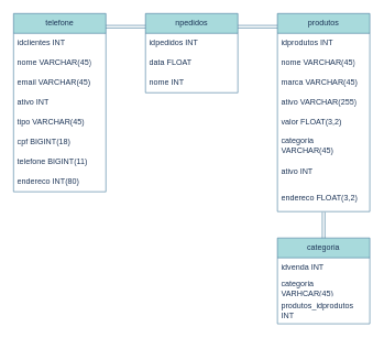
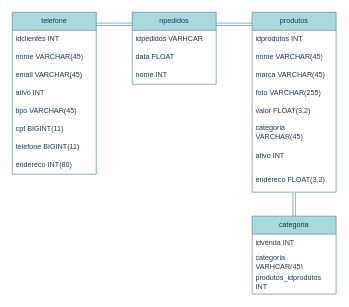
  <mxCell id="0" />
  <mxCell id="1" parent="0" />
  <mxCell id="2" value="telefone" style="swimlane;fontStyle=0;childLayout=stackLayout;horizontal=1;startSize=30;horizontalStack=0;resizeParent=1;resizeParentMax=0;resizeLast=0;collapsible=1;marginBottom=0;whiteSpace=wrap;html=1;labelBackgroundColor=none;fillColor=#A8DADC;strokeColor=#457B9D;fontColor=#1D3557;" vertex="1" parent="1"><mxGeometry x="20" y="20" width="140" height="270" as="geometry" /></mxCell>
  <mxCell id="3" value="idclientes INT" style="text;strokeColor=none;fillColor=none;align=left;verticalAlign=middle;spacingLeft=4;spacingRight=4;overflow=hidden;points=[[0,0.5],[1,0.5]];portConstraint=eastwest;rotatable=0;whiteSpace=wrap;html=1;labelBackgroundColor=none;fontColor=#1D3557;" vertex="1" parent="2"><mxGeometry y="30" width="140" height="30" as="geometry" /></mxCell>
  <mxCell id="4" value="nome VARCHAR(45)" style="text;strokeColor=none;fillColor=none;align=left;verticalAlign=middle;spacingLeft=4;spacingRight=4;overflow=hidden;points=[[0,0.5],[1,0.5]];portConstraint=eastwest;rotatable=0;whiteSpace=wrap;html=1;labelBackgroundColor=none;fontColor=#1D3557;" vertex="1" parent="2"><mxGeometry y="60" width="140" height="30" as="geometry" /></mxCell>
  <mxCell id="5" value="email VARCHAR(45)" style="text;strokeColor=none;fillColor=none;align=left;verticalAlign=middle;spacingLeft=4;spacingRight=4;overflow=hidden;points=[[0,0.5],[1,0.5]];portConstraint=eastwest;rotatable=0;whiteSpace=wrap;html=1;labelBackgroundColor=none;fontColor=#1D3557;" vertex="1" parent="2"><mxGeometry y="90" width="140" height="30" as="geometry" /></mxCell>
  <mxCell id="6" value="ativo INT" style="text;strokeColor=none;fillColor=none;align=left;verticalAlign=middle;spacingLeft=4;spacingRight=4;overflow=hidden;points=[[0,0.5],[1,0.5]];portConstraint=eastwest;rotatable=0;whiteSpace=wrap;html=1;labelBackgroundColor=none;fontColor=#1D3557;" vertex="1" parent="2"><mxGeometry y="120" width="140" height="30" as="geometry" /></mxCell>
  <mxCell id="7" value="tipo VARCHAR(45)" style="text;strokeColor=none;fillColor=none;align=left;verticalAlign=middle;spacingLeft=4;spacingRight=4;overflow=hidden;points=[[0,0.5],[1,0.5]];portConstraint=eastwest;rotatable=0;whiteSpace=wrap;html=1;labelBackgroundColor=none;fontColor=#1D3557;" vertex="1" parent="2"><mxGeometry y="150" width="140" height="30" as="geometry" /></mxCell>
- <mxCell id="8" value="cpf BIGINT(18)" style="text;strokeColor=none;fillColor=none;align=left;verticalAlign=middle;spacingLeft=4;spacingRight=4;overflow=hidden;points=[[0,0.5],[1,0.5]];portConstraint=eastwest;rotatable=0;whiteSpace=wrap;html=1;labelBackgroundColor=none;fontColor=#1D3557;" vertex="1" parent="2"><mxGeometry y="180" width="140" height="30" as="geometry" /></mxCell>
+ <mxCell id="8" value="cpf BIGINT(11)" style="text;strokeColor=none;fillColor=none;align=left;verticalAlign=middle;spacingLeft=4;spacingRight=4;overflow=hidden;points=[[0,0.5],[1,0.5]];portConstraint=eastwest;rotatable=0;whiteSpace=wrap;html=1;labelBackgroundColor=none;fontColor=#1D3557;" vertex="1" parent="2"><mxGeometry y="180" width="140" height="30" as="geometry" /></mxCell>
  <mxCell id="9" value="&lt;div&gt;telefone BIGINT(11)&lt;/div&gt;" style="text;strokeColor=none;fillColor=none;align=left;verticalAlign=middle;spacingLeft=4;spacingRight=4;overflow=hidden;points=[[0,0.5],[1,0.5]];portConstraint=eastwest;rotatable=0;whiteSpace=wrap;html=1;labelBackgroundColor=none;fontColor=#1D3557;" vertex="1" parent="2"><mxGeometry y="210" width="140" height="30" as="geometry" /></mxCell>
  <mxCell id="10" value="&lt;div&gt;endereco INT(80)&lt;/div&gt;" style="text;strokeColor=none;fillColor=none;align=left;verticalAlign=middle;spacingLeft=4;spacingRight=4;overflow=hidden;points=[[0,0.5],[1,0.5]];portConstraint=eastwest;rotatable=0;whiteSpace=wrap;html=1;labelBackgroundColor=none;fontColor=#1D3557;" vertex="1" parent="2"><mxGeometry y="240" width="140" height="30" as="geometry" /></mxCell>
  <mxCell id="11" value="&lt;div&gt;npedidos&lt;/div&gt;" style="swimlane;fontStyle=0;childLayout=stackLayout;horizontal=1;startSize=30;horizontalStack=0;resizeParent=1;resizeParentMax=0;resizeLast=0;collapsible=1;marginBottom=0;whiteSpace=wrap;html=1;labelBackgroundColor=none;fillColor=#A8DADC;strokeColor=#457B9D;fontColor=#1D3557;" vertex="1" parent="1"><mxGeometry x="220" y="20" width="140" height="120" as="geometry" /></mxCell>
- <mxCell id="12" value="idpedidos INT" style="text;strokeColor=none;fillColor=none;align=left;verticalAlign=middle;spacingLeft=4;spacingRight=4;overflow=hidden;points=[[0,0.5],[1,0.5]];portConstraint=eastwest;rotatable=0;whiteSpace=wrap;html=1;labelBackgroundColor=none;fontColor=#1D3557;" vertex="1" parent="11"><mxGeometry y="30" width="140" height="30" as="geometry" /></mxCell>
+ <mxCell id="12" value="idpedidos VARHCAR" style="text;strokeColor=none;fillColor=none;align=left;verticalAlign=middle;spacingLeft=4;spacingRight=4;overflow=hidden;points=[[0,0.5],[1,0.5]];portConstraint=eastwest;rotatable=0;whiteSpace=wrap;html=1;labelBackgroundColor=none;fontColor=#1D3557;" vertex="1" parent="11"><mxGeometry y="30" width="140" height="30" as="geometry" /></mxCell>
  <mxCell id="13" value="data FLOAT" style="text;strokeColor=none;fillColor=none;align=left;verticalAlign=middle;spacingLeft=4;spacingRight=4;overflow=hidden;points=[[0,0.5],[1,0.5]];portConstraint=eastwest;rotatable=0;whiteSpace=wrap;html=1;labelBackgroundColor=none;fontColor=#1D3557;" vertex="1" parent="11"><mxGeometry y="60" width="140" height="30" as="geometry" /></mxCell>
  <mxCell id="14" value="nome INT" style="text;strokeColor=none;fillColor=none;align=left;verticalAlign=middle;spacingLeft=4;spacingRight=4;overflow=hidden;points=[[0,0.5],[1,0.5]];portConstraint=eastwest;rotatable=0;whiteSpace=wrap;html=1;labelBackgroundColor=none;fontColor=#1D3557;" vertex="1" parent="11"><mxGeometry y="90" width="140" height="30" as="geometry" /></mxCell>
  <mxCell id="15" value="&lt;div&gt;produtos&lt;/div&gt;" style="swimlane;fontStyle=0;childLayout=stackLayout;horizontal=1;startSize=30;horizontalStack=0;resizeParent=1;resizeParentMax=0;resizeLast=0;collapsible=1;marginBottom=0;whiteSpace=wrap;html=1;labelBackgroundColor=none;fillColor=#A8DADC;strokeColor=#457B9D;fontColor=#1D3557;" vertex="1" parent="1"><mxGeometry x="420" y="20" width="140" height="300" as="geometry" /></mxCell>
  <mxCell id="16" value="idprodutos INT" style="text;strokeColor=none;fillColor=none;align=left;verticalAlign=middle;spacingLeft=4;spacingRight=4;overflow=hidden;points=[[0,0.5],[1,0.5]];portConstraint=eastwest;rotatable=0;whiteSpace=wrap;html=1;labelBackgroundColor=none;fontColor=#1D3557;" vertex="1" parent="15"><mxGeometry y="30" width="140" height="30" as="geometry" /></mxCell>
  <mxCell id="17" value="nome VARCHAR(45)" style="text;strokeColor=none;fillColor=none;align=left;verticalAlign=middle;spacingLeft=4;spacingRight=4;overflow=hidden;points=[[0,0.5],[1,0.5]];portConstraint=eastwest;rotatable=0;whiteSpace=wrap;html=1;labelBackgroundColor=none;fontColor=#1D3557;" vertex="1" parent="15"><mxGeometry y="60" width="140" height="30" as="geometry" /></mxCell>
  <mxCell id="18" value="marca VARCHAR(45)" style="text;strokeColor=none;fillColor=none;align=left;verticalAlign=middle;spacingLeft=4;spacingRight=4;overflow=hidden;points=[[0,0.5],[1,0.5]];portConstraint=eastwest;rotatable=0;whiteSpace=wrap;html=1;labelBackgroundColor=none;fontColor=#1D3557;" vertex="1" parent="15"><mxGeometry y="90" width="140" height="30" as="geometry" /></mxCell>
- <mxCell id="19" value="ativo VARCHAR(255)" style="text;strokeColor=none;fillColor=none;align=left;verticalAlign=middle;spacingLeft=4;spacingRight=4;overflow=hidden;points=[[0,0.5],[1,0.5]];portConstraint=eastwest;rotatable=0;whiteSpace=wrap;html=1;labelBackgroundColor=none;fontColor=#1D3557;" vertex="1" parent="15"><mxGeometry y="120" width="140" height="30" as="geometry" /></mxCell>
+ <mxCell id="19" value="foto VARCHAR(255)" style="text;strokeColor=none;fillColor=none;align=left;verticalAlign=middle;spacingLeft=4;spacingRight=4;overflow=hidden;points=[[0,0.5],[1,0.5]];portConstraint=eastwest;rotatable=0;whiteSpace=wrap;html=1;labelBackgroundColor=none;fontColor=#1D3557;" vertex="1" parent="15"><mxGeometry y="120" width="140" height="30" as="geometry" /></mxCell>
  <mxCell id="20" value="valor FLOAT(3,2)" style="text;strokeColor=none;fillColor=none;align=left;verticalAlign=middle;spacingLeft=4;spacingRight=4;overflow=hidden;points=[[0,0.5],[1,0.5]];portConstraint=eastwest;rotatable=0;whiteSpace=wrap;html=1;labelBackgroundColor=none;fontColor=#1D3557;" vertex="1" parent="15"><mxGeometry y="150" width="140" height="30" as="geometry" /></mxCell>
  <mxCell id="21" value="categoria VARCHAR(45)" style="text;strokeColor=none;fillColor=none;align=left;verticalAlign=middle;spacingLeft=4;spacingRight=4;overflow=hidden;points=[[0,0.5],[1,0.5]];portConstraint=eastwest;rotatable=0;whiteSpace=wrap;html=1;labelBackgroundColor=none;fontColor=#1D3557;" vertex="1" parent="15"><mxGeometry y="180" width="140" height="40" as="geometry" /></mxCell>
  <mxCell id="22" value="ativo INT" style="text;strokeColor=none;fillColor=none;align=left;verticalAlign=middle;spacingLeft=4;spacingRight=4;overflow=hidden;points=[[0,0.5],[1,0.5]];portConstraint=eastwest;rotatable=0;whiteSpace=wrap;html=1;labelBackgroundColor=none;fontColor=#1D3557;" vertex="1" parent="15"><mxGeometry y="220" width="140" height="40" as="geometry" /></mxCell>
  <mxCell id="23" value="endereco FLOAT(3,2)" style="text;strokeColor=none;fillColor=none;align=left;verticalAlign=middle;spacingLeft=4;spacingRight=4;overflow=hidden;points=[[0,0.5],[1,0.5]];portConstraint=eastwest;rotatable=0;whiteSpace=wrap;html=1;labelBackgroundColor=none;fontColor=#1D3557;" vertex="1" parent="15"><mxGeometry y="260" width="140" height="40" as="geometry" /></mxCell>
  <mxCell id="24" value="" style="shape=link;html=1;rounded=0;strokeColor=#457B9D;fontColor=#1D3557;fillColor=#A8DADC;" edge="1" parent="1"><mxGeometry width="100" relative="1" as="geometry"><mxPoint x="160" y="40" as="sourcePoint" /><mxPoint x="220" y="40" as="targetPoint" /></mxGeometry></mxCell>
  <mxCell id="25" value="" style="shape=link;html=1;rounded=0;strokeColor=#457B9D;fontColor=#1D3557;fillColor=#A8DADC;" edge="1" parent="1"><mxGeometry width="100" relative="1" as="geometry"><mxPoint x="360" y="40" as="sourcePoint" /><mxPoint x="420" y="40" as="targetPoint" /></mxGeometry></mxCell>
  <mxCell id="26" value="" style="shape=link;html=1;rounded=0;strokeColor=#457B9D;fontColor=#1D3557;fillColor=#A8DADC;width=4;" edge="1" parent="1"><mxGeometry width="100" relative="1" as="geometry"><mxPoint x="490" y="321" as="sourcePoint" /><mxPoint x="490" y="361" as="targetPoint" /></mxGeometry></mxCell>
  <mxCell id="27" value="categoria" style="swimlane;fontStyle=0;childLayout=stackLayout;horizontal=1;startSize=30;horizontalStack=0;resizeParent=1;resizeParentMax=0;resizeLast=0;collapsible=1;marginBottom=0;whiteSpace=wrap;html=1;strokeColor=#457B9D;fontColor=#1D3557;fillColor=#A8DADC;" vertex="1" parent="1"><mxGeometry x="420" y="360" width="140" height="130" as="geometry" /></mxCell>
  <mxCell id="28" value="idvenda INT" style="text;strokeColor=none;fillColor=none;align=left;verticalAlign=middle;spacingLeft=4;spacingRight=4;overflow=hidden;points=[[0,0.5],[1,0.5]];portConstraint=eastwest;rotatable=0;whiteSpace=wrap;html=1;fontColor=#1D3557;" vertex="1" parent="27"><mxGeometry y="30" width="140" height="30" as="geometry" /></mxCell>
  <mxCell id="29" value="categoria VARHCAR(45)" style="text;strokeColor=none;fillColor=none;align=left;verticalAlign=middle;spacingLeft=4;spacingRight=4;overflow=hidden;points=[[0,0.5],[1,0.5]];portConstraint=eastwest;rotatable=0;whiteSpace=wrap;html=1;fontColor=#1D3557;" vertex="1" parent="27"><mxGeometry y="60" width="140" height="30" as="geometry" /></mxCell>
  <mxCell id="30" value="produtos_idprodutos INT" style="text;strokeColor=none;fillColor=none;align=left;verticalAlign=middle;spacingLeft=4;spacingRight=4;overflow=hidden;points=[[0,0.5],[1,0.5]];portConstraint=eastwest;rotatable=0;whiteSpace=wrap;html=1;fontColor=#1D3557;" vertex="1" parent="27"><mxGeometry y="90" width="140" height="40" as="geometry" /></mxCell>
